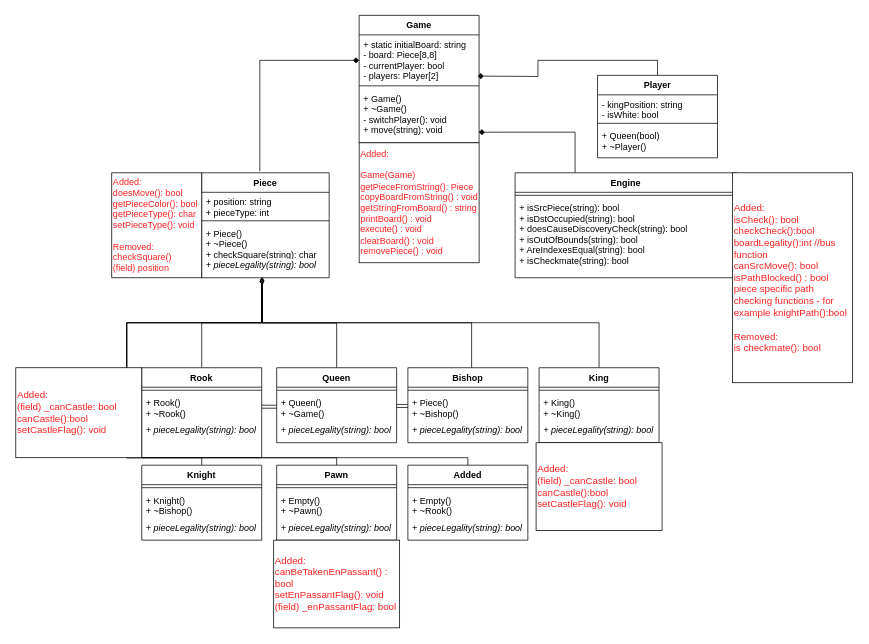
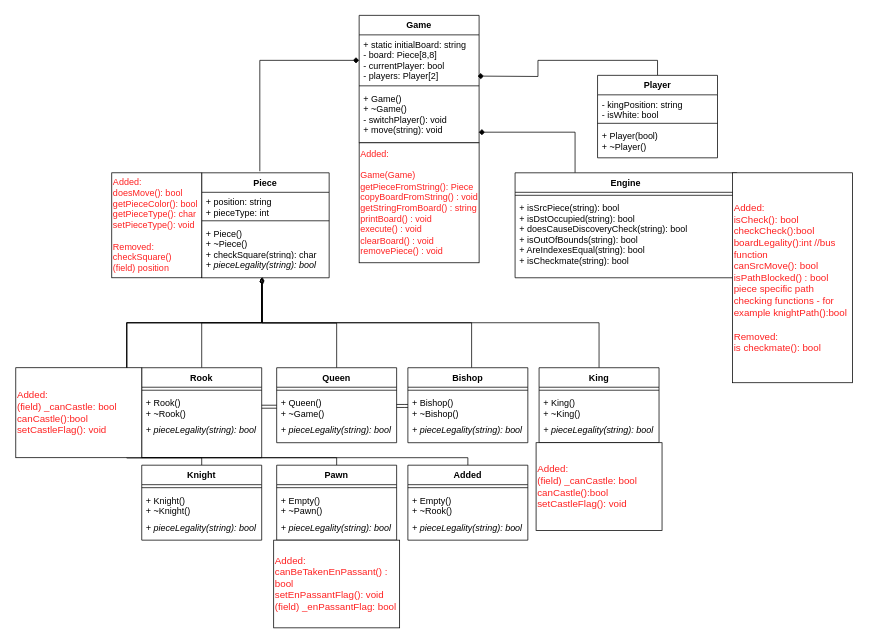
  <mxCell id="0" />
  <mxCell id="1" parent="0" />
  <mxCell id="2" value="Game" style="swimlane;fontStyle=1;align=center;verticalAlign=top;childLayout=stackLayout;horizontal=1;startSize=26;horizontalStack=0;resizeParent=1;resizeParentMax=0;resizeLast=0;collapsible=1;marginBottom=0;" parent="1" vertex="1"><mxGeometry x="478" y="20" width="160" height="170" as="geometry"><mxRectangle x="345" y="30" width="70" height="26" as="alternateBounds" /></mxGeometry></mxCell>
  <mxCell id="3" value="+ static initialBoard: string&#10;- board: Piece[8,8]&#10;- currentPlayer: bool&#10;- players: Player[2]" style="text;strokeColor=none;fillColor=none;align=left;verticalAlign=top;spacingLeft=4;spacingRight=4;overflow=hidden;rotatable=0;points=[[0,0.5],[1,0.5]];portConstraint=eastwest;" parent="2" vertex="1"><mxGeometry y="26" width="160" height="64" as="geometry" /></mxCell>
  <mxCell id="4" value="" style="line;strokeWidth=1;fillColor=none;align=left;verticalAlign=middle;spacingTop=-1;spacingLeft=3;spacingRight=3;rotatable=0;labelPosition=right;points=[];portConstraint=eastwest;" parent="2" vertex="1"><mxGeometry y="90" width="160" height="8" as="geometry" /></mxCell>
  <mxCell id="5" value="+ Game()&#10;+ ~Game()&#10;- switchPlayer(): void&#10;+ move(string): void" style="text;strokeColor=none;fillColor=none;align=left;verticalAlign=top;spacingLeft=4;spacingRight=4;overflow=hidden;rotatable=0;points=[[0,0.5],[1,0.5]];portConstraint=eastwest;" parent="2" vertex="1"><mxGeometry y="98" width="160" height="72" as="geometry" /></mxCell>
  <mxCell id="6" value="Piece" style="swimlane;fontStyle=1;align=center;verticalAlign=top;childLayout=stackLayout;horizontal=1;startSize=26;horizontalStack=0;resizeParent=1;resizeParentMax=0;resizeLast=0;collapsible=1;marginBottom=0;" parent="1" vertex="1"><mxGeometry x="268" y="230" width="170" height="140" as="geometry" /></mxCell>
  <mxCell id="7" value="+ position: string&#10;+ pieceType: int" style="text;strokeColor=none;fillColor=none;align=left;verticalAlign=top;spacingLeft=4;spacingRight=4;overflow=hidden;rotatable=0;points=[[0,0.5],[1,0.5]];portConstraint=eastwest;" parent="6" vertex="1"><mxGeometry y="26" width="170" height="34" as="geometry" /></mxCell>
  <mxCell id="8" value="" style="line;strokeWidth=1;fillColor=none;align=left;verticalAlign=middle;spacingTop=-1;spacingLeft=3;spacingRight=3;rotatable=0;labelPosition=right;points=[];portConstraint=eastwest;" parent="6" vertex="1"><mxGeometry y="60" width="170" height="8" as="geometry" /></mxCell>
  <mxCell id="9" value="+ Piece()&#10;+ ~Piece()&#10;+ checkSquare(string): char" style="text;strokeColor=none;fillColor=none;align=left;verticalAlign=top;spacingLeft=4;spacingRight=4;overflow=hidden;rotatable=0;points=[[0,0.5],[1,0.5]];portConstraint=eastwest;fontStyle=0" parent="6" vertex="1"><mxGeometry y="68" width="170" height="42" as="geometry" /></mxCell>
  <mxCell id="10" value="+ pieceLegality(string): bool" style="text;strokeColor=none;fillColor=none;align=left;verticalAlign=top;spacingLeft=4;spacingRight=4;overflow=hidden;rotatable=0;points=[[0,0.5],[1,0.5]];portConstraint=eastwest;fontStyle=2" parent="6" vertex="1"><mxGeometry y="110" width="170" height="30" as="geometry" /></mxCell>
  <mxCell id="11" style="edgeStyle=orthogonalEdgeStyle;rounded=0;orthogonalLoop=1;jettySize=auto;html=1;entryX=0.476;entryY=0.967;entryDx=0;entryDy=0;entryPerimeter=0;endArrow=diamondThin;endFill=0;" parent="1" source="12" target="10" edge="1"><mxGeometry relative="1" as="geometry" /></mxCell>
  <mxCell id="12" value="Rook" style="swimlane;fontStyle=1;align=center;verticalAlign=top;childLayout=stackLayout;horizontal=1;startSize=26;horizontalStack=0;resizeParent=1;resizeParentMax=0;resizeLast=0;collapsible=1;marginBottom=0;" parent="1" vertex="1"><mxGeometry x="188" y="490" width="160" height="120" as="geometry" /></mxCell>
  <mxCell id="13" value="" style="line;strokeWidth=1;fillColor=none;align=left;verticalAlign=middle;spacingTop=-1;spacingLeft=3;spacingRight=3;rotatable=0;labelPosition=right;points=[];portConstraint=eastwest;" parent="12" vertex="1"><mxGeometry y="26" width="160" height="8" as="geometry" /></mxCell>
  <mxCell id="14" value="+ Rook()&#10;+ ~Rook()" style="text;strokeColor=none;fillColor=none;align=left;verticalAlign=top;spacingLeft=4;spacingRight=4;overflow=hidden;rotatable=0;points=[[0,0.5],[1,0.5]];portConstraint=eastwest;" parent="12" vertex="1"><mxGeometry y="34" width="160" height="36" as="geometry" /></mxCell>
  <mxCell id="15" value="+ pieceLegality(string): bool" style="text;strokeColor=none;fillColor=none;align=left;verticalAlign=top;spacingLeft=4;spacingRight=4;overflow=hidden;rotatable=0;points=[[0,0.5],[1,0.5]];portConstraint=eastwest;fontStyle=2" parent="12" vertex="1"><mxGeometry y="70" width="160" height="50" as="geometry" /></mxCell>
  <mxCell id="16" style="edgeStyle=orthogonalEdgeStyle;rounded=0;orthogonalLoop=1;jettySize=auto;html=1;endArrow=diamond;endFill=1;exitX=0.456;exitY=-0.015;exitDx=0;exitDy=0;exitPerimeter=0;" parent="1" source="6" edge="1"><mxGeometry relative="1" as="geometry"><mxPoint x="478" y="80" as="targetPoint" /><Array as="points"><mxPoint x="346" y="80" /><mxPoint x="478" y="80" /></Array></mxGeometry></mxCell>
  <mxCell id="17" style="edgeStyle=orthogonalEdgeStyle;rounded=0;orthogonalLoop=1;jettySize=auto;html=1;endArrow=diamondThin;endFill=0;" parent="1" source="18" edge="1"><mxGeometry relative="1" as="geometry"><mxPoint x="348" y="370" as="targetPoint" /><Array as="points"><mxPoint x="268" y="610" /><mxPoint x="168" y="610" /><mxPoint x="168" y="430" /><mxPoint x="348" y="430" /><mxPoint x="348" y="370" /></Array></mxGeometry></mxCell>
  <mxCell id="18" value="Knight" style="swimlane;fontStyle=1;align=center;verticalAlign=top;childLayout=stackLayout;horizontal=1;startSize=26;horizontalStack=0;resizeParent=1;resizeParentMax=0;resizeLast=0;collapsible=1;marginBottom=0;" parent="1" vertex="1"><mxGeometry x="188" y="620" width="160" height="100" as="geometry" /></mxCell>
  <mxCell id="19" value="" style="line;strokeWidth=1;fillColor=none;align=left;verticalAlign=middle;spacingTop=-1;spacingLeft=3;spacingRight=3;rotatable=0;labelPosition=right;points=[];portConstraint=eastwest;" parent="18" vertex="1"><mxGeometry y="26" width="160" height="8" as="geometry" /></mxCell>
- <mxCell id="20" value="+ Knight()&#10;+ ~Bishop()" style="text;strokeColor=none;fillColor=none;align=left;verticalAlign=top;spacingLeft=4;spacingRight=4;overflow=hidden;rotatable=0;points=[[0,0.5],[1,0.5]];portConstraint=eastwest;" parent="18" vertex="1"><mxGeometry y="34" width="160" height="36" as="geometry" /></mxCell>
+ <mxCell id="20" value="+ Knight()&#10;+ ~Knight()" style="text;strokeColor=none;fillColor=none;align=left;verticalAlign=top;spacingLeft=4;spacingRight=4;overflow=hidden;rotatable=0;points=[[0,0.5],[1,0.5]];portConstraint=eastwest;" parent="18" vertex="1"><mxGeometry y="34" width="160" height="36" as="geometry" /></mxCell>
  <mxCell id="21" value="+ pieceLegality(string): bool" style="text;strokeColor=none;fillColor=none;align=left;verticalAlign=top;spacingLeft=4;spacingRight=4;overflow=hidden;rotatable=0;points=[[0,0.5],[1,0.5]];portConstraint=eastwest;fontStyle=2" parent="18" vertex="1"><mxGeometry y="70" width="160" height="30" as="geometry" /></mxCell>
  <mxCell id="22" style="edgeStyle=orthogonalEdgeStyle;rounded=0;orthogonalLoop=1;jettySize=auto;html=1;endArrow=diamondThin;endFill=0;" parent="1" source="23" edge="1"><mxGeometry relative="1" as="geometry"><mxPoint x="348" y="370" as="targetPoint" /><Array as="points"><mxPoint x="448" y="610" /><mxPoint x="168" y="610" /><mxPoint x="168" y="430" /><mxPoint x="348" y="430" /><mxPoint x="348" y="370" /></Array></mxGeometry></mxCell>
  <mxCell id="23" value="Pawn" style="swimlane;fontStyle=1;align=center;verticalAlign=top;childLayout=stackLayout;horizontal=1;startSize=26;horizontalStack=0;resizeParent=1;resizeParentMax=0;resizeLast=0;collapsible=1;marginBottom=0;" parent="1" vertex="1"><mxGeometry x="368" y="620" width="160" height="100" as="geometry" /></mxCell>
  <mxCell id="24" value="" style="line;strokeWidth=1;fillColor=none;align=left;verticalAlign=middle;spacingTop=-1;spacingLeft=3;spacingRight=3;rotatable=0;labelPosition=right;points=[];portConstraint=eastwest;" parent="23" vertex="1"><mxGeometry y="26" width="160" height="8" as="geometry" /></mxCell>
  <mxCell id="25" value="+ Empty()&#10;+ ~Pawn()" style="text;strokeColor=none;fillColor=none;align=left;verticalAlign=top;spacingLeft=4;spacingRight=4;overflow=hidden;rotatable=0;points=[[0,0.5],[1,0.5]];portConstraint=eastwest;" parent="23" vertex="1"><mxGeometry y="34" width="160" height="36" as="geometry" /></mxCell>
  <mxCell id="26" value="+ pieceLegality(string): bool" style="text;strokeColor=none;fillColor=none;align=left;verticalAlign=top;spacingLeft=4;spacingRight=4;overflow=hidden;rotatable=0;points=[[0,0.5],[1,0.5]];portConstraint=eastwest;fontStyle=2" parent="23" vertex="1"><mxGeometry y="70" width="160" height="30" as="geometry" /></mxCell>
  <mxCell id="27" style="edgeStyle=orthogonalEdgeStyle;rounded=0;orthogonalLoop=1;jettySize=auto;html=1;endArrow=diamondThin;endFill=0;" parent="1" source="28" edge="1"><mxGeometry relative="1" as="geometry"><mxPoint x="348" y="370" as="targetPoint" /><Array as="points"><mxPoint x="623" y="610" /><mxPoint x="168" y="610" /><mxPoint x="168" y="430" /><mxPoint x="348" y="430" /><mxPoint x="348" y="370" /></Array></mxGeometry></mxCell>
  <mxCell id="28" value="Added" style="swimlane;fontStyle=1;align=center;verticalAlign=top;childLayout=stackLayout;horizontal=1;startSize=26;horizontalStack=0;resizeParent=1;resizeParentMax=0;resizeLast=0;collapsible=1;marginBottom=0;" parent="1" vertex="1"><mxGeometry x="543" y="620" width="160" height="100" as="geometry" /></mxCell>
  <mxCell id="29" value="" style="line;strokeWidth=1;fillColor=none;align=left;verticalAlign=middle;spacingTop=-1;spacingLeft=3;spacingRight=3;rotatable=0;labelPosition=right;points=[];portConstraint=eastwest;" parent="28" vertex="1"><mxGeometry y="26" width="160" height="8" as="geometry" /></mxCell>
  <mxCell id="30" value="+ Empty()&#10;+ ~Rook()" style="text;strokeColor=none;fillColor=none;align=left;verticalAlign=top;spacingLeft=4;spacingRight=4;overflow=hidden;rotatable=0;points=[[0,0.5],[1,0.5]];portConstraint=eastwest;" parent="28" vertex="1"><mxGeometry y="34" width="160" height="36" as="geometry" /></mxCell>
  <mxCell id="31" value="+ pieceLegality(string): bool" style="text;strokeColor=none;fillColor=none;align=left;verticalAlign=top;spacingLeft=4;spacingRight=4;overflow=hidden;rotatable=0;points=[[0,0.5],[1,0.5]];portConstraint=eastwest;fontStyle=2" parent="28" vertex="1"><mxGeometry y="70" width="160" height="30" as="geometry" /></mxCell>
  <mxCell id="32" style="edgeStyle=orthogonalEdgeStyle;rounded=0;orthogonalLoop=1;jettySize=auto;html=1;entryX=0.476;entryY=1.033;entryDx=0;entryDy=0;entryPerimeter=0;endArrow=diamondThin;endFill=0;" parent="1" source="33" target="10" edge="1"><mxGeometry relative="1" as="geometry" /></mxCell>
  <mxCell id="33" value="King" style="swimlane;fontStyle=1;align=center;verticalAlign=top;childLayout=stackLayout;horizontal=1;startSize=26;horizontalStack=0;resizeParent=1;resizeParentMax=0;resizeLast=0;collapsible=1;marginBottom=0;" parent="1" vertex="1"><mxGeometry x="718" y="490" width="160" height="100" as="geometry" /></mxCell>
  <mxCell id="34" value="" style="line;strokeWidth=1;fillColor=none;align=left;verticalAlign=middle;spacingTop=-1;spacingLeft=3;spacingRight=3;rotatable=0;labelPosition=right;points=[];portConstraint=eastwest;" parent="33" vertex="1"><mxGeometry y="26" width="160" height="8" as="geometry" /></mxCell>
  <mxCell id="35" value="+ King()&#10;+ ~King()" style="text;strokeColor=none;fillColor=none;align=left;verticalAlign=top;spacingLeft=4;spacingRight=4;overflow=hidden;rotatable=0;points=[[0,0.5],[1,0.5]];portConstraint=eastwest;" parent="33" vertex="1"><mxGeometry y="34" width="160" height="36" as="geometry" /></mxCell>
  <mxCell id="36" value="+ pieceLegality(string): bool" style="text;strokeColor=none;fillColor=none;align=left;verticalAlign=top;spacingLeft=4;spacingRight=4;overflow=hidden;rotatable=0;points=[[0,0.5],[1,0.5]];portConstraint=eastwest;fontStyle=2" parent="33" vertex="1"><mxGeometry y="70" width="160" height="30" as="geometry" /></mxCell>
  <mxCell id="37" style="edgeStyle=orthogonalEdgeStyle;rounded=0;orthogonalLoop=1;jettySize=auto;html=1;endArrow=diamondThin;endFill=0;exitX=0.5;exitY=0;exitDx=0;exitDy=0;" parent="1" source="38" edge="1"><mxGeometry relative="1" as="geometry"><mxPoint x="348" y="370" as="targetPoint" /></mxGeometry></mxCell>
  <mxCell id="38" value="Queen" style="swimlane;fontStyle=1;align=center;verticalAlign=top;childLayout=stackLayout;horizontal=1;startSize=26;horizontalStack=0;resizeParent=1;resizeParentMax=0;resizeLast=0;collapsible=1;marginBottom=0;" parent="1" vertex="1"><mxGeometry x="368" y="490" width="160" height="100" as="geometry" /></mxCell>
  <mxCell id="39" value="" style="line;strokeWidth=1;fillColor=none;align=left;verticalAlign=middle;spacingTop=-1;spacingLeft=3;spacingRight=3;rotatable=0;labelPosition=right;points=[];portConstraint=eastwest;" parent="38" vertex="1"><mxGeometry y="26" width="160" height="8" as="geometry" /></mxCell>
  <mxCell id="40" value="+ Queen()&#10;+ ~Game()" style="text;strokeColor=none;fillColor=none;align=left;verticalAlign=top;spacingLeft=4;spacingRight=4;overflow=hidden;rotatable=0;points=[[0,0.5],[1,0.5]];portConstraint=eastwest;" parent="38" vertex="1"><mxGeometry y="34" width="160" height="36" as="geometry" /></mxCell>
  <mxCell id="41" value="+ pieceLegality(string): bool" style="text;strokeColor=none;fillColor=none;align=left;verticalAlign=top;spacingLeft=4;spacingRight=4;overflow=hidden;rotatable=0;points=[[0,0.5],[1,0.5]];portConstraint=eastwest;fontStyle=2" parent="38" vertex="1"><mxGeometry y="70" width="160" height="30" as="geometry" /></mxCell>
  <mxCell id="42" style="edgeStyle=orthogonalEdgeStyle;rounded=0;orthogonalLoop=1;jettySize=auto;html=1;endArrow=diamondThin;endFill=0;" parent="1" source="43" edge="1"><mxGeometry relative="1" as="geometry"><mxPoint x="348" y="370" as="targetPoint" /><Array as="points"><mxPoint x="628" y="430" /><mxPoint x="348" y="430" /><mxPoint x="348" y="370" /></Array></mxGeometry></mxCell>
  <mxCell id="43" value="Bishop" style="swimlane;fontStyle=1;align=center;verticalAlign=top;childLayout=stackLayout;horizontal=1;startSize=26;horizontalStack=0;resizeParent=1;resizeParentMax=0;resizeLast=0;collapsible=1;marginBottom=0;" parent="1" vertex="1"><mxGeometry x="543" y="490" width="160" height="100" as="geometry" /></mxCell>
  <mxCell id="44" value="" style="line;strokeWidth=1;fillColor=none;align=left;verticalAlign=middle;spacingTop=-1;spacingLeft=3;spacingRight=3;rotatable=0;labelPosition=right;points=[];portConstraint=eastwest;" parent="43" vertex="1"><mxGeometry y="26" width="160" height="8" as="geometry" /></mxCell>
- <mxCell id="45" value="+ Piece()&#10;+ ~Bishop()" style="text;strokeColor=none;fillColor=none;align=left;verticalAlign=top;spacingLeft=4;spacingRight=4;overflow=hidden;rotatable=0;points=[[0,0.5],[1,0.5]];portConstraint=eastwest;" parent="43" vertex="1"><mxGeometry y="34" width="160" height="36" as="geometry" /></mxCell>
+ <mxCell id="45" value="+ Bishop()&#10;+ ~Bishop()" style="text;strokeColor=none;fillColor=none;align=left;verticalAlign=top;spacingLeft=4;spacingRight=4;overflow=hidden;rotatable=0;points=[[0,0.5],[1,0.5]];portConstraint=eastwest;" parent="43" vertex="1"><mxGeometry y="34" width="160" height="36" as="geometry" /></mxCell>
  <mxCell id="46" value="+ pieceLegality(string): bool" style="text;strokeColor=none;fillColor=none;align=left;verticalAlign=top;spacingLeft=4;spacingRight=4;overflow=hidden;rotatable=0;points=[[0,0.5],[1,0.5]];portConstraint=eastwest;fontStyle=2" parent="43" vertex="1"><mxGeometry y="70" width="160" height="30" as="geometry" /></mxCell>
  <mxCell id="47" style="edgeStyle=orthogonalEdgeStyle;rounded=0;orthogonalLoop=1;jettySize=auto;html=1;entryX=0;entryY=0.5;entryDx=0;entryDy=0;endArrow=diamondThin;endFill=0;shape=link;" parent="1" source="14" target="40" edge="1"><mxGeometry relative="1" as="geometry" /></mxCell>
  <mxCell id="48" style="edgeStyle=orthogonalEdgeStyle;shape=link;rounded=0;orthogonalLoop=1;jettySize=auto;html=1;entryX=0;entryY=0.5;entryDx=0;entryDy=0;endArrow=diamondThin;endFill=0;" parent="1" edge="1"><mxGeometry relative="1" as="geometry"><mxPoint x="528" y="541" as="sourcePoint" /><mxPoint x="543" y="541" as="targetPoint" /><Array as="points"><mxPoint x="538" y="541" /><mxPoint x="538" y="541" /></Array></mxGeometry></mxCell>
  <mxCell id="49" style="edgeStyle=orthogonalEdgeStyle;rounded=0;orthogonalLoop=1;jettySize=auto;html=1;entryX=0.997;entryY=0.803;entryDx=0;entryDy=0;entryPerimeter=0;endArrow=diamond;endFill=1;" parent="1" source="50" target="5" edge="1"><mxGeometry relative="1" as="geometry"><Array as="points"><mxPoint x="766" y="176" /></Array></mxGeometry></mxCell>
  <mxCell id="50" value="Engine" style="swimlane;fontStyle=1;align=center;verticalAlign=top;childLayout=stackLayout;horizontal=1;startSize=26;horizontalStack=0;resizeParent=1;resizeParentMax=0;resizeLast=0;collapsible=1;marginBottom=0;" parent="1" vertex="1"><mxGeometry x="686" y="230" width="295.81" height="140" as="geometry" /></mxCell>
  <mxCell id="51" value="" style="line;strokeWidth=1;fillColor=none;align=left;verticalAlign=middle;spacingTop=-1;spacingLeft=3;spacingRight=3;rotatable=0;labelPosition=right;points=[];portConstraint=eastwest;" parent="50" vertex="1"><mxGeometry y="26" width="295.81" height="8" as="geometry" /></mxCell>
  <mxCell id="52" value="+ isSrcPiece(string): bool&#10;+ isDstOccupied(string): bool&#10;+ doesCauseDiscoveryCheck(string): bool&#10;+ isOutOfBounds(string): bool&#10;+ AreIndexesEqual(string): bool&#10;+ isCheckmate(string): bool" style="text;strokeColor=none;fillColor=none;align=left;verticalAlign=top;spacingLeft=4;spacingRight=4;overflow=hidden;rotatable=0;points=[[0,0.5],[1,0.5]];portConstraint=eastwest;" parent="50" vertex="1"><mxGeometry y="34" width="295.81" height="106" as="geometry" /></mxCell>
  <mxCell id="53" style="edgeStyle=orthogonalEdgeStyle;rounded=0;orthogonalLoop=1;jettySize=auto;html=1;exitX=0.5;exitY=0;exitDx=0;exitDy=0;endArrow=diamond;endFill=1;" parent="1" source="54" edge="1"><mxGeometry relative="1" as="geometry"><mxPoint x="636" y="101" as="targetPoint" /></mxGeometry></mxCell>
  <mxCell id="54" value="Player" style="swimlane;fontStyle=1;align=center;verticalAlign=top;childLayout=stackLayout;horizontal=1;startSize=26;horizontalStack=0;resizeParent=1;resizeParentMax=0;resizeLast=0;collapsible=1;marginBottom=0;" parent="1" vertex="1"><mxGeometry x="796" y="100" width="160" height="110" as="geometry" /></mxCell>
  <mxCell id="55" value="- kingPosition: string&#10;- isWhite: bool" style="text;strokeColor=none;fillColor=none;align=left;verticalAlign=top;spacingLeft=4;spacingRight=4;overflow=hidden;rotatable=0;points=[[0,0.5],[1,0.5]];portConstraint=eastwest;" parent="54" vertex="1"><mxGeometry y="26" width="160" height="34" as="geometry" /></mxCell>
  <mxCell id="56" value="" style="line;strokeWidth=1;fillColor=none;align=left;verticalAlign=middle;spacingTop=-1;spacingLeft=3;spacingRight=3;rotatable=0;labelPosition=right;points=[];portConstraint=eastwest;" parent="54" vertex="1"><mxGeometry y="60" width="160" height="8" as="geometry" /></mxCell>
- <mxCell id="57" value="+ Queen(bool)&#10;+ ~Player()" style="text;strokeColor=none;fillColor=none;align=left;verticalAlign=top;spacingLeft=4;spacingRight=4;overflow=hidden;rotatable=0;points=[[0,0.5],[1,0.5]];portConstraint=eastwest;" parent="54" vertex="1"><mxGeometry y="68" width="160" height="42" as="geometry" /></mxCell>
+ <mxCell id="57" value="+ Player(bool)&#10;+ ~Player()" style="text;strokeColor=none;fillColor=none;align=left;verticalAlign=top;spacingLeft=4;spacingRight=4;overflow=hidden;rotatable=0;points=[[0,0.5],[1,0.5]];portConstraint=eastwest;" parent="54" vertex="1"><mxGeometry y="68" width="160" height="42" as="geometry" /></mxCell>
  <mxCell id="58" value="Added:&lt;br&gt;&lt;br&gt;Game(Game)&amp;nbsp;&lt;br&gt;getPieceFromString(): Piece&lt;br&gt;copyBoardFromString() : void&lt;br&gt;getStringFromBoard() : string&lt;br&gt;printBoard() : void&lt;br&gt;execute() : void&lt;br&gt;clearBoard() : void&lt;br&gt;removePiece() : void" style="whiteSpace=wrap;html=1;aspect=fixed;fontColor=#FF2121;align=left;" vertex="1" parent="1"><mxGeometry x="478" y="190" width="160" height="160" as="geometry" /></mxCell>
  <mxCell id="59" value="Added:&lt;br&gt;doesMove(): bool&lt;br&gt;getPieceColor(): bool&lt;br&gt;getPieceType(): char&lt;br&gt;setPieceType(): void&lt;br&gt;&lt;br&gt;Removed:&lt;br&gt;checkSquare()&lt;br&gt;(field) position" style="rounded=0;whiteSpace=wrap;html=1;fontColor=#FF2121;align=left;" vertex="1" parent="1"><mxGeometry x="148" y="230" width="120" height="140" as="geometry" /></mxCell>
  <mxCell id="60" value="&lt;div style=&quot;font-size: 13px&quot;&gt;&lt;font style=&quot;font-size: 13px&quot;&gt;Added:&lt;/font&gt;&lt;/div&gt;&lt;div style=&quot;font-size: 13px&quot;&gt;&lt;font style=&quot;font-size: 13px&quot;&gt;isCheck(): bool&lt;/font&gt;&lt;/div&gt;&lt;div style=&quot;font-size: 13px&quot;&gt;&lt;font style=&quot;font-size: 13px&quot;&gt;checkCheck():bool&lt;/font&gt;&lt;/div&gt;&lt;div style=&quot;font-size: 13px&quot;&gt;&lt;font style=&quot;font-size: 13px&quot;&gt;boardLegality():int //bus function&lt;/font&gt;&lt;/div&gt;&lt;div style=&quot;font-size: 13px&quot;&gt;&lt;font style=&quot;font-size: 13px&quot;&gt;canSrcMove(): bool&lt;/font&gt;&lt;/div&gt;&lt;div style=&quot;font-size: 13px&quot;&gt;&lt;font style=&quot;font-size: 13px&quot;&gt;isPathBlocked() : bool&lt;/font&gt;&lt;/div&gt;&lt;div style=&quot;font-size: 13px&quot;&gt;&lt;font style=&quot;font-size: 13px&quot;&gt;piece specific path checking functions - for example knightPath():bool&amp;nbsp;&lt;/font&gt;&lt;/div&gt;&lt;div style=&quot;font-size: 13px&quot;&gt;&lt;font style=&quot;font-size: 13px&quot;&gt;&lt;br&gt;&lt;/font&gt;&lt;/div&gt;&lt;div style=&quot;font-size: 13px&quot;&gt;&lt;font style=&quot;font-size: 13px&quot;&gt;Removed:&lt;span&gt;&#09;&lt;/span&gt;&lt;/font&gt;&lt;/div&gt;&lt;div style=&quot;font-size: 13px&quot;&gt;&lt;font style=&quot;font-size: 13px&quot;&gt;is checkmate(): bool&lt;/font&gt;&lt;/div&gt;" style="rounded=0;whiteSpace=wrap;html=1;fontColor=#FF2121;align=left;" vertex="1" parent="1"><mxGeometry x="976" y="230" width="160" height="280" as="geometry" /></mxCell>
  <mxCell id="61" value="Added:&lt;br&gt;canBeTakenEnPassant() : bool&lt;br&gt;setEnPassantFlag(): void&lt;br&gt;(field) _enPassantFlag: bool" style="rounded=0;whiteSpace=wrap;html=1;fontSize=13;fontColor=#FF2121;align=left;" vertex="1" parent="1"><mxGeometry x="364" y="720" width="168" height="116.96" as="geometry" /></mxCell>
  <mxCell id="62" value="Added:&lt;br&gt;(field) _canCastle: bool&lt;br&gt;canCastle():bool&lt;br&gt;setCastleFlag(): void" style="rounded=0;whiteSpace=wrap;html=1;fontSize=13;fontColor=#FF2121;align=left;" vertex="1" parent="1"><mxGeometry x="714" y="590" width="168" height="116.96" as="geometry" /></mxCell>
  <mxCell id="63" value="Added:&lt;br&gt;(field) _canCastle: bool&lt;br&gt;canCastle():bool&lt;br&gt;setCastleFlag(): void&lt;br&gt;" style="rounded=0;whiteSpace=wrap;html=1;fontSize=13;fontColor=#FF2121;align=left;" vertex="1" parent="1"><mxGeometry x="20" y="490" width="168" height="120" as="geometry" /></mxCell>
